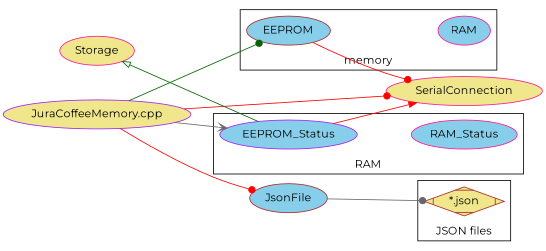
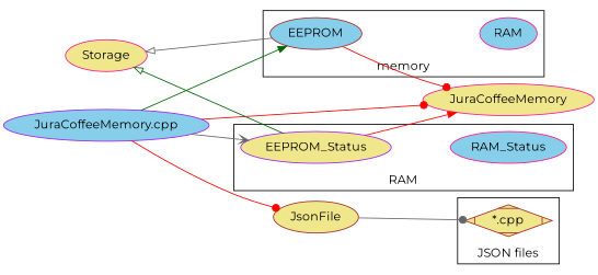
  digraph {
    compound=true
    fontname=Montserrat
    rankdir=LR
    node [color=deeppink fillcolor=skyblue fontname=Montserrat style=filled]
    edge [fontname=Montserrat arrowhead=dot color=red]
    EEPROM [color=brown]
    RAM
-   "*.json" [color=brown fillcolor=khaki shape=Mdiamond]
-   EEPROM_Status [color=purple]
+   "*.json" [color=brown fillcolor=khaki shape=Mdiamond label="*.cpp"]
+   EEPROM_Status [color=purple fillcolor=khaki]
    RAM_Status
-   SerialConnection [fillcolor=khaki]
-   "JuraCoffeeMemory.cpp" [color=purple fillcolor=khaki]
-   JsonFile [color=brown]
+   SerialConnection [fillcolor=khaki label=JuraCoffeeMemory]
+   "JuraCoffeeMemory.cpp" [color=purple]
+   JsonFile [color=brown fillcolor=khaki]
    Storage [fillcolor=khaki]
    subgraph cluster_1 {
      label=memory
      labelloc=b
      EEPROM
      RAM
    }
    subgraph cluster_2 {
      label="JSON files"
      labelloc=b
      "*.json"
    }
    subgraph cluster_3 {
      label=RAM
      labelloc=b
      EEPROM_Status
      RAM_Status
    }
    EEPROM -> RAM [style=invis arrowhead="" color=""]
    EEPROM -> SerialConnection
    EEPROM_Status -> RAM_Status [style=invis arrowhead="" color=""]
    EEPROM_Status -> SerialConnection [arrowhead=normal]
-   "JuraCoffeeMemory.cpp" -> EEPROM [color=darkgreen]
+   "JuraCoffeeMemory.cpp" -> EEPROM [arrowhead=normal color=darkgreen]
    "JuraCoffeeMemory.cpp" -> EEPROM_Status [arrowhead=vee color=gray40]
    "JuraCoffeeMemory.cpp" -> SerialConnection
    "JuraCoffeeMemory.cpp" -> JsonFile
    JsonFile -> "*.json" [color=gray40]
+   Storage -> EEPROM [arrowtail=onormal color=gray40 dir=back arrowhead=""]
    Storage -> EEPROM_Status [arrowtail=onormal color=darkgreen dir=back arrowhead=""]
  }
